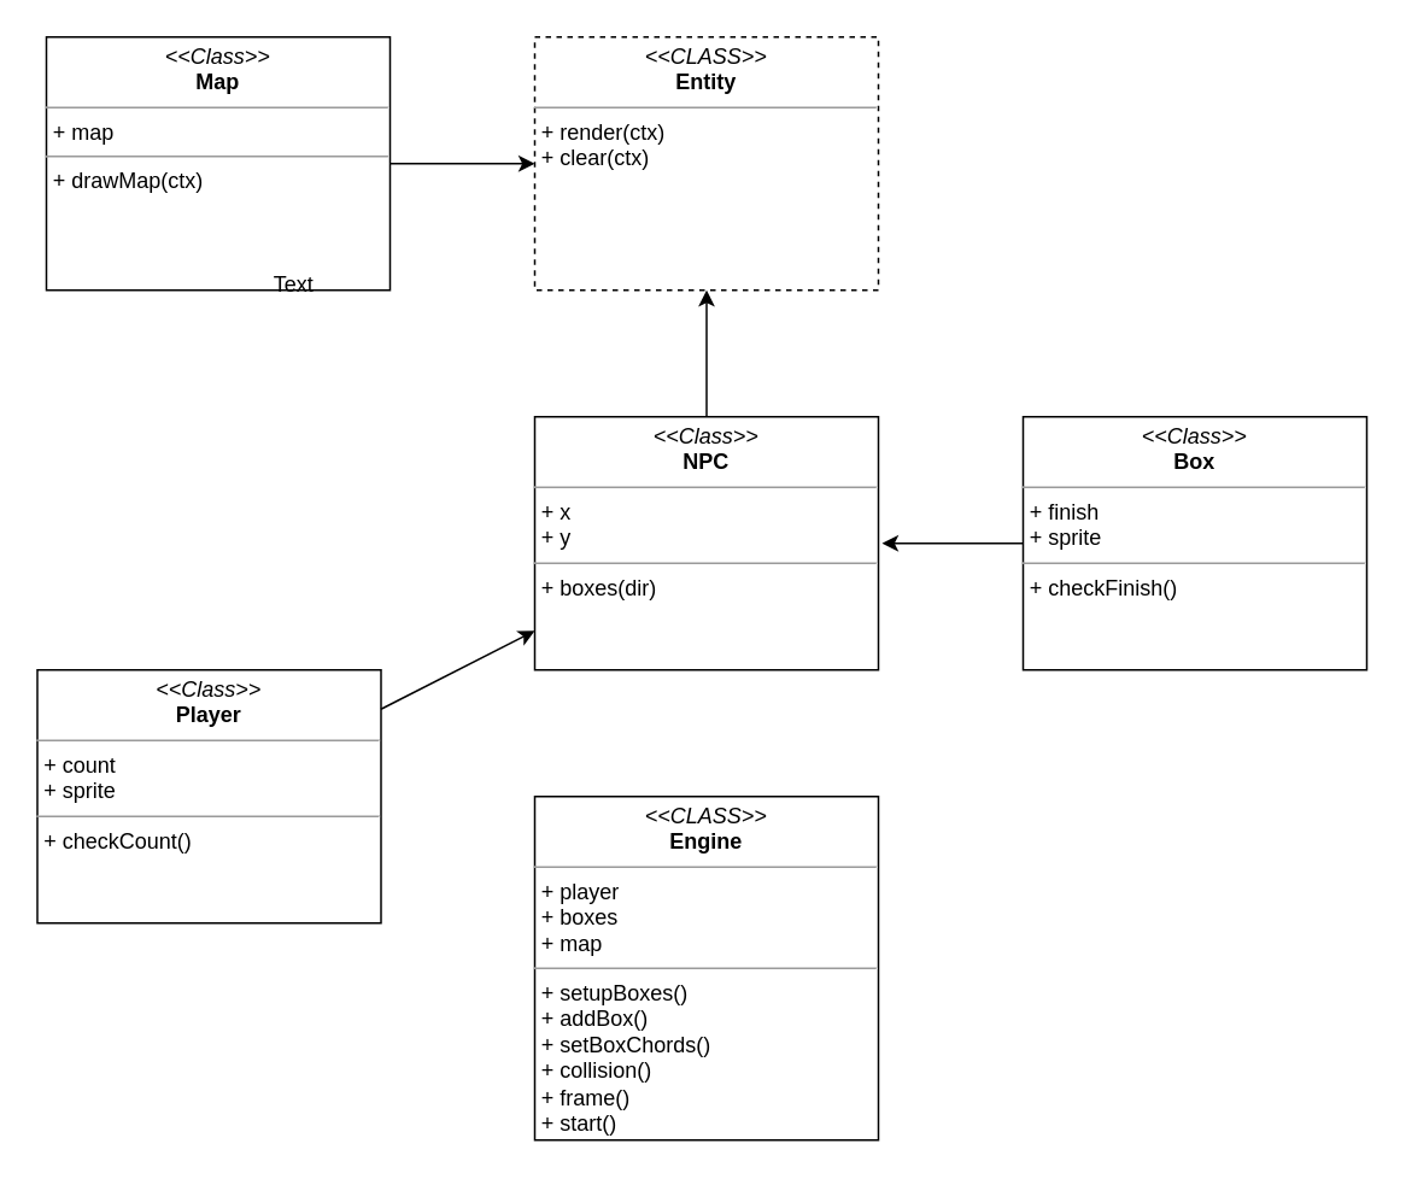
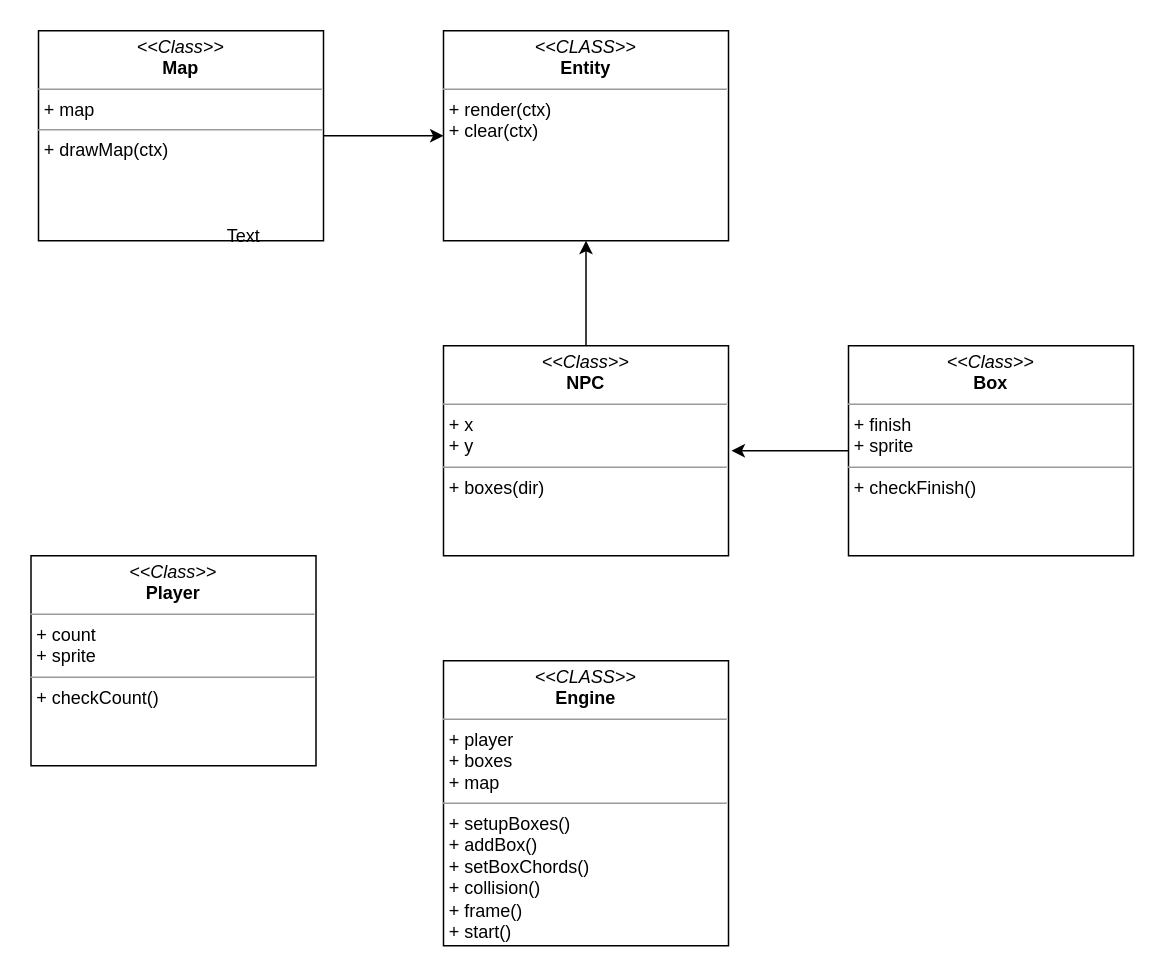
  <mxCell id="0" />
  <mxCell id="1" parent="0" />
- <mxCell id="2" value="&lt;p style=&quot;margin: 0px ; margin-top: 4px ; text-align: center&quot;&gt;&lt;i&gt;&amp;lt;&amp;lt;CLASS&amp;gt;&amp;gt;&lt;/i&gt;&lt;br&gt;&lt;b&gt;Entity&lt;/b&gt;&lt;/p&gt;&lt;hr size=&quot;1&quot;&gt;&lt;p style=&quot;margin: 0px ; margin-left: 4px&quot;&gt;&lt;span&gt;+ render(ctx)&lt;/span&gt;&lt;br&gt;&lt;/p&gt;&lt;p style=&quot;margin: 0px ; margin-left: 4px&quot;&gt;+ clear(ctx)&lt;/p&gt;" style="verticalAlign=top;align=left;overflow=fill;fontSize=12;fontFamily=Helvetica;html=1;rounded=0;shadow=0;comic=0;labelBackgroundColor=none;strokeWidth=1;dashed=1;" vertex="1" parent="1"><mxGeometry x="295" y="20" width="190" height="140" as="geometry" /></mxCell>
+ <mxCell id="2" value="&lt;p style=&quot;margin: 0px ; margin-top: 4px ; text-align: center&quot;&gt;&lt;i&gt;&amp;lt;&amp;lt;CLASS&amp;gt;&amp;gt;&lt;/i&gt;&lt;br&gt;&lt;b&gt;Entity&lt;/b&gt;&lt;/p&gt;&lt;hr size=&quot;1&quot;&gt;&lt;p style=&quot;margin: 0px ; margin-left: 4px&quot;&gt;&lt;span&gt;+ render(ctx)&lt;/span&gt;&lt;br&gt;&lt;/p&gt;&lt;p style=&quot;margin: 0px ; margin-left: 4px&quot;&gt;+ clear(ctx)&lt;/p&gt;" style="verticalAlign=top;align=left;overflow=fill;fontSize=12;fontFamily=Helvetica;html=1;rounded=0;shadow=0;comic=0;labelBackgroundColor=none;strokeWidth=1" vertex="1" parent="1"><mxGeometry x="295" y="20" width="190" height="140" as="geometry" /></mxCell>
  <mxCell id="3" value="&lt;p style=&quot;margin: 0px ; margin-top: 4px ; text-align: center&quot;&gt;&lt;i&gt;&amp;lt;&amp;lt;Class&amp;gt;&amp;gt;&lt;/i&gt;&lt;br&gt;&lt;b&gt;NPC&lt;/b&gt;&lt;/p&gt;&lt;hr size=&quot;1&quot;&gt;&lt;p style=&quot;margin: 0px ; margin-left: 4px&quot;&gt;+ x&lt;br&gt;+ y&lt;/p&gt;&lt;hr size=&quot;1&quot;&gt;&lt;p style=&quot;margin: 0px ; margin-left: 4px&quot;&gt;+ boxes(dir)&lt;br&gt;&lt;/p&gt;" style="verticalAlign=top;align=left;overflow=fill;fontSize=12;fontFamily=Helvetica;html=1;rounded=0;shadow=0;comic=0;labelBackgroundColor=none;strokeWidth=1" vertex="1" parent="1"><mxGeometry x="295" y="230" width="190" height="140" as="geometry" /></mxCell>
  <mxCell id="4" value="&lt;p style=&quot;margin: 0px ; margin-top: 4px ; text-align: center&quot;&gt;&lt;i&gt;&amp;lt;&amp;lt;Class&amp;gt;&amp;gt;&lt;/i&gt;&lt;br&gt;&lt;b&gt;Player&lt;/b&gt;&lt;/p&gt;&lt;hr size=&quot;1&quot;&gt;&lt;p style=&quot;margin: 0px ; margin-left: 4px&quot;&gt;+ count&lt;br&gt;+ sprite&lt;/p&gt;&lt;hr size=&quot;1&quot;&gt;&lt;p style=&quot;margin: 0px ; margin-left: 4px&quot;&gt;+ checkCount()&lt;br&gt;&lt;/p&gt;" style="verticalAlign=top;align=left;overflow=fill;fontSize=12;fontFamily=Helvetica;html=1;rounded=0;shadow=0;comic=0;labelBackgroundColor=none;strokeWidth=1" vertex="1" parent="1"><mxGeometry x="20" y="370" width="190" height="140" as="geometry" /></mxCell>
  <mxCell id="5" value="&lt;p style=&quot;margin: 0px ; margin-top: 4px ; text-align: center&quot;&gt;&lt;i&gt;&amp;lt;&amp;lt;Class&amp;gt;&amp;gt;&lt;/i&gt;&lt;br&gt;&lt;b&gt;Map&lt;/b&gt;&lt;/p&gt;&lt;hr size=&quot;1&quot;&gt;&lt;p style=&quot;margin: 0px ; margin-left: 4px&quot;&gt;+ map&lt;br&gt;&lt;/p&gt;&lt;hr size=&quot;1&quot;&gt;&lt;p style=&quot;margin: 0px ; margin-left: 4px&quot;&gt;+ drawMap(ctx)&lt;br&gt;&lt;/p&gt;" style="verticalAlign=top;align=left;overflow=fill;fontSize=12;fontFamily=Helvetica;html=1;rounded=0;shadow=0;comic=0;labelBackgroundColor=none;strokeWidth=1" vertex="1" parent="1"><mxGeometry x="25" y="20" width="190" height="140" as="geometry" /></mxCell>
  <mxCell id="6" value="&lt;p style=&quot;margin: 0px ; margin-top: 4px ; text-align: center&quot;&gt;&lt;i&gt;&amp;lt;&amp;lt;Class&amp;gt;&amp;gt;&lt;/i&gt;&lt;br&gt;&lt;b&gt;Box&lt;/b&gt;&lt;/p&gt;&lt;hr size=&quot;1&quot;&gt;&lt;p style=&quot;margin: 0px ; margin-left: 4px&quot;&gt;+ finish&lt;br&gt;+ sprite&lt;/p&gt;&lt;hr size=&quot;1&quot;&gt;&lt;p style=&quot;margin: 0px ; margin-left: 4px&quot;&gt;+ checkFinish()&lt;br&gt;&lt;/p&gt;" style="verticalAlign=top;align=left;overflow=fill;fontSize=12;fontFamily=Helvetica;html=1;rounded=0;shadow=0;comic=0;labelBackgroundColor=none;strokeWidth=1" vertex="1" parent="1"><mxGeometry x="565" y="230" width="190" height="140" as="geometry" /></mxCell>
  <mxCell id="7" value="" style="endArrow=classic;html=1;exitX=0;exitY=0.5;exitDx=0;exitDy=0;" edge="1" parent="1" source="6"><mxGeometry width="50" height="50" relative="1" as="geometry"><mxPoint x="527" y="350" as="sourcePoint" /><mxPoint x="487" y="300" as="targetPoint" /><Array as="points"><mxPoint x="487" y="300" /></Array></mxGeometry></mxCell>
  <mxCell id="8" value="Text" style="text;html=1;resizable=0;points=[];autosize=1;align=left;verticalAlign=top;spacingTop=-4;" vertex="1" parent="1"><mxGeometry x="149" y="147" width="40" height="20" as="geometry" /></mxCell>
  <mxCell id="9" value="" style="endArrow=classic;html=1;" edge="1" parent="1" target="2"><mxGeometry width="50" height="50" relative="1" as="geometry"><mxPoint x="215" y="90" as="sourcePoint" /><mxPoint x="265" y="40" as="targetPoint" /></mxGeometry></mxCell>
  <mxCell id="10" value="" style="endArrow=classic;html=1;exitX=0.5;exitY=0;exitDx=0;exitDy=0;" edge="1" parent="1" source="3" target="2"><mxGeometry width="50" height="50" relative="1" as="geometry"><mxPoint x="387" y="280" as="sourcePoint" /><mxPoint x="437" y="230" as="targetPoint" /></mxGeometry></mxCell>
- <mxCell id="11" value="" style="endArrow=classic;html=1;" edge="1" parent="1" source="4" target="3"><mxGeometry width="50" height="50" relative="1" as="geometry"><mxPoint x="237" y="350" as="sourcePoint" /><mxPoint x="287" y="300" as="targetPoint" /></mxGeometry></mxCell>
  <mxCell id="12" value="&lt;p style=&quot;margin: 0px ; margin-top: 4px ; text-align: center&quot;&gt;&lt;i&gt;&amp;lt;&amp;lt;CLASS&amp;gt;&amp;gt;&lt;/i&gt;&lt;br&gt;&lt;b&gt;Engine&lt;/b&gt;&lt;/p&gt;&lt;hr size=&quot;1&quot;&gt;&lt;p style=&quot;margin: 0px ; margin-left: 4px&quot;&gt;+ player&lt;br&gt;+ boxes&lt;/p&gt;&lt;p style=&quot;margin: 0px ; margin-left: 4px&quot;&gt;+ map&lt;/p&gt;&lt;hr size=&quot;1&quot;&gt;&lt;p style=&quot;margin: 0px ; margin-left: 4px&quot;&gt;+ setupBoxes()&lt;/p&gt;&lt;p style=&quot;margin: 0px ; margin-left: 4px&quot;&gt;+ addBox()&lt;/p&gt;&lt;p style=&quot;margin: 0px ; margin-left: 4px&quot;&gt;+ setBoxChords()&lt;/p&gt;&lt;p style=&quot;margin: 0px ; margin-left: 4px&quot;&gt;+ collision()&lt;/p&gt;&lt;p style=&quot;margin: 0px ; margin-left: 4px&quot;&gt;+ frame()&lt;/p&gt;&lt;p style=&quot;margin: 0px ; margin-left: 4px&quot;&gt;+ start()&lt;/p&gt;" style="verticalAlign=top;align=left;overflow=fill;fontSize=12;fontFamily=Helvetica;html=1;rounded=0;shadow=0;comic=0;labelBackgroundColor=none;strokeWidth=1" vertex="1" parent="1"><mxGeometry x="295" y="440" width="190" height="190" as="geometry" /></mxCell>
